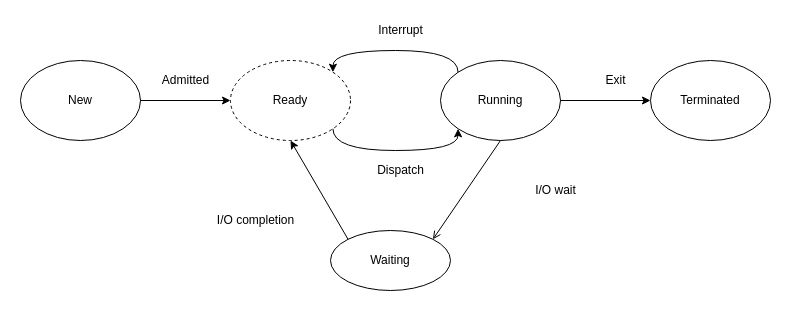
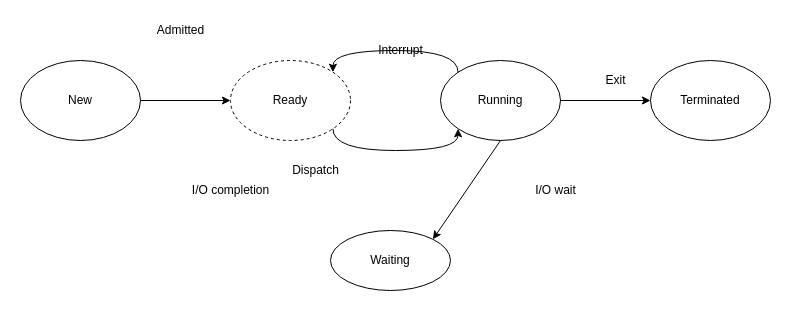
  <mxCell id="0" />
  <mxCell id="1" parent="0" />
  <mxCell id="2" value="New" style="ellipse;whiteSpace=wrap;html=1;" parent="1" vertex="1"><mxGeometry x="20" y="60" width="120" height="80" as="geometry" /></mxCell>
  <mxCell id="3" value="Ready" style="ellipse;whiteSpace=wrap;html=1;dashed=1;" parent="1" vertex="1"><mxGeometry x="230" y="60" width="120" height="80" as="geometry" /></mxCell>
  <mxCell id="4" value="Running" style="ellipse;whiteSpace=wrap;html=1;" parent="1" vertex="1"><mxGeometry x="440" y="60" width="120" height="80" as="geometry" /></mxCell>
  <mxCell id="5" value="Terminated" style="ellipse;whiteSpace=wrap;html=1;" parent="1" vertex="1"><mxGeometry x="650" y="60" width="120" height="80" as="geometry" /></mxCell>
  <mxCell id="6" value="Waiting" style="ellipse;whiteSpace=wrap;html=1;" parent="1" vertex="1"><mxGeometry x="330" y="230" width="120" height="60" as="geometry" /></mxCell>
  <mxCell id="7" value="" style="endArrow=classic;html=1;entryX=0;entryY=0.5;entryDx=0;entryDy=0;" parent="1" target="3" edge="1"><mxGeometry width="50" height="50" relative="1" as="geometry"><mxPoint x="140" y="100" as="sourcePoint" /><mxPoint x="190" y="50" as="targetPoint" /></mxGeometry></mxCell>
- <mxCell id="8" value="Admitted" style="text;html=1;align=center;verticalAlign=middle;resizable=0;points=[];autosize=1;" parent="1" vertex="1"><mxGeometry x="155" y="70" width="60" height="20" as="geometry" /></mxCell>
+ <mxCell id="8" value="Admitted" style="text;html=1;align=center;verticalAlign=middle;resizable=0;points=[];autosize=1;" parent="1" vertex="1"><mxGeometry x="150" y="20" width="60" height="20" as="geometry" /></mxCell>
  <mxCell id="9" value="" style="endArrow=classic;html=1;entryX=0;entryY=0.5;entryDx=0;entryDy=0;" parent="1" edge="1"><mxGeometry width="50" height="50" relative="1" as="geometry"><mxPoint x="560" y="100" as="sourcePoint" /><mxPoint x="650" y="100" as="targetPoint" /></mxGeometry></mxCell>
  <mxCell id="10" value="Exit" style="text;html=1;align=center;verticalAlign=middle;resizable=0;points=[];autosize=1;" parent="1" vertex="1"><mxGeometry x="595" y="70" width="40" height="20" as="geometry" /></mxCell>
- <mxCell id="11" value="Interrupt" style="text;html=1;align=center;verticalAlign=middle;resizable=0;points=[];autosize=1;" parent="1" vertex="1"><mxGeometry x="370" y="20" width="60" height="20" as="geometry" /></mxCell>
- <mxCell id="12" value="Dispatch" style="text;html=1;align=center;verticalAlign=middle;resizable=0;points=[];autosize=1;" parent="1" vertex="1"><mxGeometry x="370" y="160" width="60" height="20" as="geometry" /></mxCell>
- <mxCell id="13" value="" style="endArrow=open;html=1;exitX=0.5;exitY=1;exitDx=0;exitDy=0;entryX=1;entryY=0;entryDx=0;entryDy=0;" parent="1" source="4" target="6" edge="1"><mxGeometry width="50" height="50" relative="1" as="geometry"><mxPoint x="330" y="250" as="sourcePoint" /><mxPoint x="380" y="200" as="targetPoint" /></mxGeometry></mxCell>
- <mxCell id="14" value="" style="endArrow=classic;html=1;exitX=0;exitY=0;exitDx=0;exitDy=0;entryX=0.5;entryY=1;entryDx=0;entryDy=0;" parent="1" source="6" target="3" edge="1"><mxGeometry width="50" height="50" relative="1" as="geometry"><mxPoint x="270" y="310" as="sourcePoint" /><mxPoint x="320" y="260" as="targetPoint" /></mxGeometry></mxCell>
- <mxCell id="15" value="I/O completion" style="text;html=1;align=center;verticalAlign=middle;resizable=0;points=[];autosize=1;" parent="1" vertex="1"><mxGeometry x="210" y="210" width="90" height="20" as="geometry" /></mxCell>
+ <mxCell id="11" value="Interrupt" style="text;html=1;align=center;verticalAlign=middle;resizable=0;points=[];autosize=1;" parent="1" vertex="1"><mxGeometry x="370" y="40" width="60" height="20" as="geometry" /></mxCell>
+ <mxCell id="12" value="Dispatch" style="text;html=1;align=center;verticalAlign=middle;resizable=0;points=[];autosize=1;" parent="1" vertex="1"><mxGeometry x="285" y="160" width="60" height="20" as="geometry" /></mxCell>
+ <mxCell id="13" value="" style="endArrow=classic;html=1;exitX=0.5;exitY=1;exitDx=0;exitDy=0;entryX=1;entryY=0;entryDx=0;entryDy=0;" parent="1" source="4" target="6" edge="1"><mxGeometry width="50" height="50" relative="1" as="geometry"><mxPoint x="330" y="250" as="sourcePoint" /><mxPoint x="380" y="200" as="targetPoint" /></mxGeometry></mxCell>
+ <mxCell id="15" value="I/O completion" style="text;html=1;align=center;verticalAlign=middle;resizable=0;points=[];autosize=1;" parent="1" vertex="1"><mxGeometry x="185" y="180" width="90" height="20" as="geometry" /></mxCell>
  <mxCell id="16" value="I/O wait" style="text;html=1;align=center;verticalAlign=middle;resizable=0;points=[];autosize=1;" parent="1" vertex="1"><mxGeometry x="525" y="180" width="60" height="20" as="geometry" /></mxCell>
  <mxCell id="17" value="" style="endArrow=classic;html=1;exitX=0;exitY=0;exitDx=0;exitDy=0;entryX=1;entryY=0;entryDx=0;entryDy=0;edgeStyle=orthogonalEdgeStyle;curved=1;" edge="1" parent="1" source="4" target="3"><mxGeometry width="50" height="50" relative="1" as="geometry"><mxPoint x="360" y="110" as="sourcePoint" /><mxPoint x="410" y="60" as="targetPoint" /><Array as="points"><mxPoint x="458" y="50" /><mxPoint x="332" y="50" /></Array></mxGeometry></mxCell>
  <mxCell id="18" value="" style="endArrow=classic;html=1;exitX=1;exitY=1;exitDx=0;exitDy=0;entryX=0;entryY=1;entryDx=0;entryDy=0;edgeStyle=orthogonalEdgeStyle;curved=1;" edge="1" parent="1" source="3" target="4"><mxGeometry width="50" height="50" relative="1" as="geometry"><mxPoint x="360" y="160" as="sourcePoint" /><mxPoint x="410" y="110" as="targetPoint" /><Array as="points"><mxPoint x="332" y="150" /><mxPoint x="458" y="150" /></Array></mxGeometry></mxCell>
